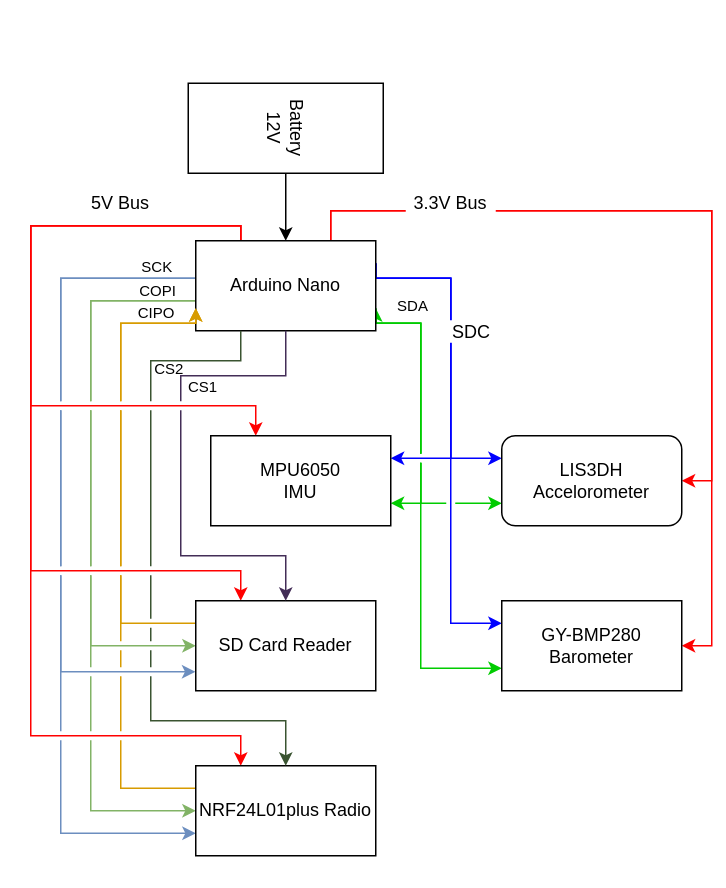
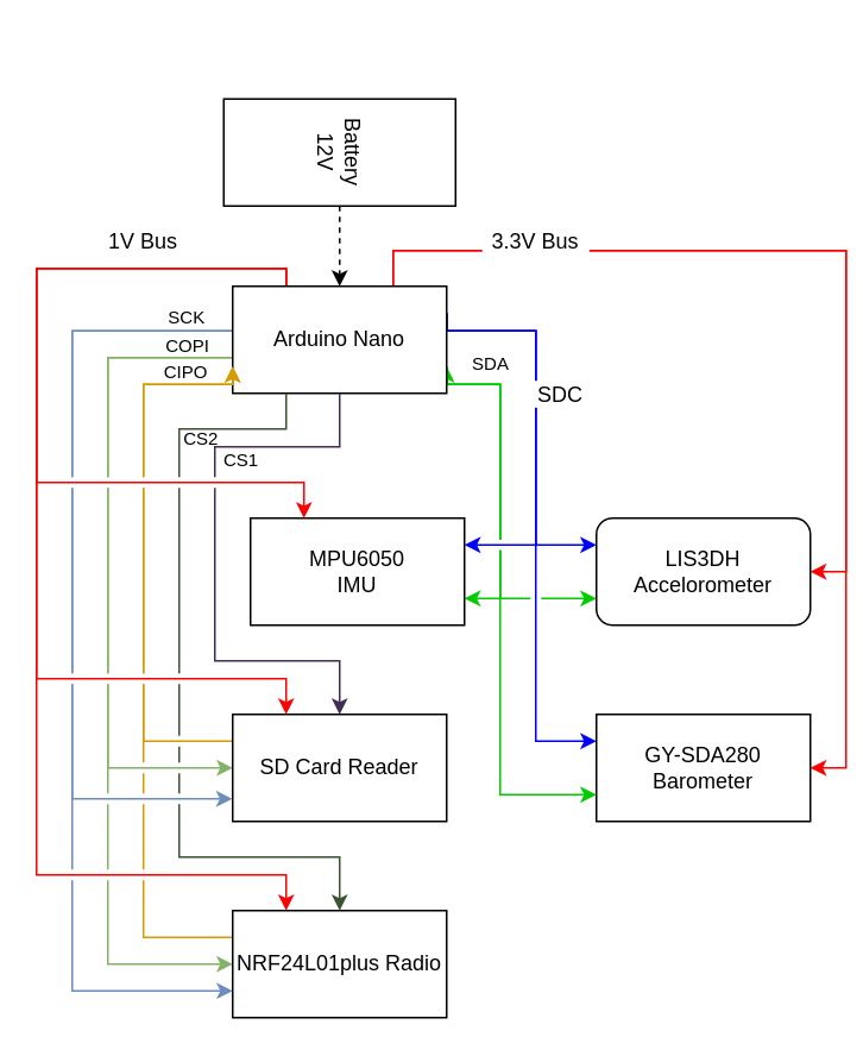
  <mxCell id="0" />
  <mxCell id="1" parent="0" />
  <mxCell id="2" style="edgeStyle=orthogonalEdgeStyle;rounded=0;sketch=0;jumpStyle=gap;orthogonalLoop=1;jettySize=auto;html=1;exitX=0.25;exitY=0;exitDx=0;exitDy=0;entryX=0.25;entryY=0;entryDx=0;entryDy=0;shadow=0;startArrow=none;startFill=0;fillColor=#f8cecc;gradientColor=#ea6b66;strokeColor=#FF0000;" edge="1" parent="1" source="19" target="24"><mxGeometry relative="1" as="geometry"><Array as="points"><mxPoint x="160" y="150" /><mxPoint x="20" y="150" /><mxPoint x="20" y="270" /><mxPoint x="170" y="270" /></Array></mxGeometry></mxCell>
  <mxCell id="3" style="edgeStyle=orthogonalEdgeStyle;rounded=0;sketch=0;jumpStyle=gap;orthogonalLoop=1;jettySize=auto;html=1;exitX=0.25;exitY=0;exitDx=0;exitDy=0;entryX=0.25;entryY=0;entryDx=0;entryDy=0;shadow=0;startArrow=none;startFill=0;fillColor=#f8cecc;gradientColor=#ea6b66;strokeColor=#FF0000;" edge="1" parent="1" source="19" target="21"><mxGeometry relative="1" as="geometry"><Array as="points"><mxPoint x="160" y="150" /><mxPoint x="20" y="150" /><mxPoint x="20" y="380" /><mxPoint x="160" y="380" /></Array></mxGeometry></mxCell>
  <mxCell id="4" style="edgeStyle=orthogonalEdgeStyle;rounded=0;sketch=0;jumpStyle=gap;orthogonalLoop=1;jettySize=auto;html=1;exitX=0.25;exitY=0;exitDx=0;exitDy=0;entryX=0.25;entryY=0;entryDx=0;entryDy=0;shadow=0;startArrow=none;startFill=0;fillColor=#f8cecc;gradientColor=#ea6b66;strokeColor=#FF0000;" edge="1" parent="1" source="19" target="23"><mxGeometry relative="1" as="geometry"><Array as="points"><mxPoint x="160" y="150" /><mxPoint x="20" y="150" /><mxPoint x="20" y="490" /><mxPoint x="160" y="490" /></Array></mxGeometry></mxCell>
  <mxCell id="5" style="edgeStyle=orthogonalEdgeStyle;rounded=0;sketch=0;jumpStyle=gap;orthogonalLoop=1;jettySize=auto;html=1;exitX=0;exitY=0.25;exitDx=0;exitDy=0;entryX=-0.002;entryY=0.789;entryDx=0;entryDy=0;entryPerimeter=0;shadow=0;fontSize=10;startArrow=none;startFill=0;fillColor=#dae8fc;gradientColor=#7ea6e0;strokeColor=#6c8ebf;" edge="1" parent="1" source="19" target="21"><mxGeometry relative="1" as="geometry"><Array as="points"><mxPoint x="40" y="185" /><mxPoint x="40" y="447" /></Array></mxGeometry></mxCell>
  <mxCell id="6" style="edgeStyle=orthogonalEdgeStyle;rounded=0;orthogonalLoop=1;jettySize=auto;html=1;exitX=0;exitY=0.25;exitDx=0;exitDy=0;entryX=0;entryY=0.75;entryDx=0;entryDy=0;jumpStyle=gap;fillColor=#dae8fc;gradientColor=#7ea6e0;strokeColor=#6c8ebf;" edge="1" parent="1" source="19" target="23"><mxGeometry relative="1" as="geometry"><Array as="points"><mxPoint x="40" y="185" /><mxPoint x="40" y="555" /></Array></mxGeometry></mxCell>
- <mxCell id="7" style="edgeStyle=orthogonalEdgeStyle;rounded=0;orthogonalLoop=1;jettySize=auto;html=1;exitX=1;exitY=0.5;exitDx=0;exitDy=0;entryX=0.5;entryY=0;entryDx=0;entryDy=0;" edge="1" parent="1" source="8" target="19"><mxGeometry relative="1" as="geometry" /></mxCell>
+ <mxCell id="7" style="edgeStyle=orthogonalEdgeStyle;rounded=0;orthogonalLoop=1;jettySize=auto;html=1;exitX=1;exitY=0.5;exitDx=0;exitDy=0;entryX=0.5;entryY=0;entryDx=0;entryDy=0;dashed=1;" edge="1" parent="1" source="8" target="19"><mxGeometry relative="1" as="geometry" /></mxCell>
  <mxCell id="8" value="Battery&lt;br&gt;12V" style="rounded=0;whiteSpace=wrap;html=1;rotation=90;" vertex="1" parent="1"><mxGeometry x="160" y="20" width="60" height="130" as="geometry" /></mxCell>
  <mxCell id="9" style="edgeStyle=orthogonalEdgeStyle;rounded=0;orthogonalLoop=1;jettySize=auto;html=1;exitX=0;exitY=0.5;exitDx=0;exitDy=0;entryX=0;entryY=0.5;entryDx=0;entryDy=0;jumpStyle=gap;fillColor=#d5e8d4;gradientColor=#97d077;strokeColor=#82b366;" edge="1" parent="1" source="19" target="23"><mxGeometry relative="1" as="geometry"><Array as="points"><mxPoint x="60" y="200" /><mxPoint x="60" y="540" /></Array></mxGeometry></mxCell>
  <mxCell id="10" style="edgeStyle=orthogonalEdgeStyle;rounded=0;orthogonalLoop=1;jettySize=auto;html=1;exitX=1;exitY=0.25;exitDx=0;exitDy=0;entryX=0;entryY=0.25;entryDx=0;entryDy=0;strokeColor=#0000FF;" edge="1" parent="1" source="19" target="25"><mxGeometry relative="1" as="geometry"><Array as="points"><mxPoint x="300" y="185" /><mxPoint x="300" y="305" /></Array></mxGeometry></mxCell>
  <mxCell id="11" style="edgeStyle=orthogonalEdgeStyle;rounded=0;sketch=0;jumpStyle=gap;orthogonalLoop=1;jettySize=auto;html=1;exitX=1;exitY=0.25;exitDx=0;exitDy=0;entryX=0;entryY=0.25;entryDx=0;entryDy=0;shadow=0;startArrow=none;startFill=0;strokeColor=#0000FF;" edge="1" parent="1" source="19" target="26"><mxGeometry relative="1" as="geometry"><Array as="points"><mxPoint x="300" y="185" /><mxPoint x="300" y="415" /></Array></mxGeometry></mxCell>
  <mxCell id="12" style="edgeStyle=orthogonalEdgeStyle;rounded=0;sketch=0;jumpStyle=gap;orthogonalLoop=1;jettySize=auto;html=1;exitX=1;exitY=0.25;exitDx=0;exitDy=0;entryX=1;entryY=0.25;entryDx=0;entryDy=0;shadow=0;startArrow=none;startFill=0;strokeColor=#0000FF;" edge="1" parent="1" source="19" target="24"><mxGeometry relative="1" as="geometry"><Array as="points"><mxPoint x="300" y="185" /><mxPoint x="300" y="305" /></Array></mxGeometry></mxCell>
  <mxCell id="13" style="edgeStyle=orthogonalEdgeStyle;rounded=0;sketch=0;jumpStyle=gap;orthogonalLoop=1;jettySize=auto;html=1;exitX=1;exitY=0.75;exitDx=0;exitDy=0;entryX=1;entryY=0.75;entryDx=0;entryDy=0;shadow=0;startArrow=none;startFill=0;strokeColor=#00CC00;" edge="1" parent="1" source="19" target="24"><mxGeometry relative="1" as="geometry"><Array as="points"><mxPoint x="280" y="215" /><mxPoint x="280" y="335" /></Array></mxGeometry></mxCell>
  <mxCell id="14" style="edgeStyle=orthogonalEdgeStyle;rounded=0;sketch=0;jumpStyle=gap;orthogonalLoop=1;jettySize=auto;html=1;exitX=1;exitY=0.75;exitDx=0;exitDy=0;entryX=0;entryY=0.75;entryDx=0;entryDy=0;shadow=0;startArrow=none;startFill=0;strokeColor=#00CC00;" edge="1" parent="1" source="19" target="25"><mxGeometry relative="1" as="geometry"><Array as="points"><mxPoint x="280" y="215" /><mxPoint x="280" y="335" /></Array></mxGeometry></mxCell>
  <mxCell id="15" style="edgeStyle=orthogonalEdgeStyle;rounded=0;sketch=0;jumpStyle=gap;orthogonalLoop=1;jettySize=auto;html=1;exitX=1;exitY=0.75;exitDx=0;exitDy=0;entryX=0;entryY=0.75;entryDx=0;entryDy=0;shadow=0;startArrow=classic;startFill=1;strokeColor=#00CC00;" edge="1" parent="1" source="19" target="26"><mxGeometry relative="1" as="geometry"><Array as="points"><mxPoint x="280" y="215" /><mxPoint x="280" y="445" /></Array></mxGeometry></mxCell>
  <mxCell id="16" style="edgeStyle=orthogonalEdgeStyle;rounded=0;sketch=0;jumpStyle=gap;orthogonalLoop=1;jettySize=auto;html=1;exitX=0.75;exitY=0;exitDx=0;exitDy=0;entryX=1;entryY=0.5;entryDx=0;entryDy=0;shadow=0;startArrow=none;startFill=0;fillColor=#f8cecc;gradientColor=#ea6b66;strokeColor=#FF0000;" edge="1" parent="1" source="19" target="25"><mxGeometry relative="1" as="geometry" /></mxCell>
  <mxCell id="17" style="edgeStyle=orthogonalEdgeStyle;rounded=0;sketch=0;jumpStyle=gap;orthogonalLoop=1;jettySize=auto;html=1;exitX=0.75;exitY=0;exitDx=0;exitDy=0;entryX=1;entryY=0.5;entryDx=0;entryDy=0;shadow=0;startArrow=none;startFill=0;fillColor=#f8cecc;gradientColor=#ea6b66;strokeColor=#FF0000;" edge="1" parent="1" source="19" target="26"><mxGeometry relative="1" as="geometry" /></mxCell>
  <mxCell id="18" style="edgeStyle=orthogonalEdgeStyle;rounded=0;sketch=0;jumpStyle=gap;orthogonalLoop=1;jettySize=auto;html=1;exitX=0;exitY=0.5;exitDx=0;exitDy=0;entryX=0;entryY=0.5;entryDx=0;entryDy=0;shadow=0;fontSize=10;startArrow=none;startFill=0;fillColor=#d5e8d4;gradientColor=#97d077;strokeColor=#82b366;" edge="1" parent="1" source="19" target="21"><mxGeometry relative="1" as="geometry"><Array as="points"><mxPoint x="60" y="200" /><mxPoint x="60" y="430" /></Array></mxGeometry></mxCell>
  <mxCell id="19" value="Arduino Nano" style="rounded=0;whiteSpace=wrap;html=1;" vertex="1" parent="1"><mxGeometry x="130" y="160" width="120" height="60" as="geometry" /></mxCell>
  <mxCell id="20" style="edgeStyle=orthogonalEdgeStyle;rounded=0;sketch=0;jumpStyle=gap;orthogonalLoop=1;jettySize=auto;html=1;exitX=0;exitY=0.25;exitDx=0;exitDy=0;entryX=0;entryY=0.75;entryDx=0;entryDy=0;shadow=0;fontSize=10;startArrow=none;startFill=0;fillColor=#ffcd28;gradientColor=#ffa500;strokeColor=#d79b00;" edge="1" parent="1" source="21" target="19"><mxGeometry relative="1" as="geometry"><Array as="points"><mxPoint x="80" y="415" /><mxPoint x="80" y="215" /></Array></mxGeometry></mxCell>
  <mxCell id="21" value="SD Card Reader" style="rounded=0;whiteSpace=wrap;html=1;" vertex="1" parent="1"><mxGeometry x="130" y="400" width="120" height="60" as="geometry" /></mxCell>
  <mxCell id="22" style="edgeStyle=orthogonalEdgeStyle;rounded=0;orthogonalLoop=1;jettySize=auto;html=1;exitX=0;exitY=0.25;exitDx=0;exitDy=0;entryX=0;entryY=0.75;entryDx=0;entryDy=0;jumpStyle=gap;fillColor=#ffcd28;gradientColor=#ffa500;strokeColor=#d79b00;" edge="1" parent="1" source="23" target="19"><mxGeometry relative="1" as="geometry"><Array as="points"><mxPoint x="80" y="525" /><mxPoint x="80" y="215" /></Array></mxGeometry></mxCell>
  <mxCell id="23" value="NRF24L01plus Radio" style="rounded=0;whiteSpace=wrap;html=1;" vertex="1" parent="1"><mxGeometry x="130" y="510" width="120" height="60" as="geometry" /></mxCell>
  <mxCell id="24" value="MPU6050&lt;br&gt;IMU" style="rounded=0;whiteSpace=wrap;html=1;" vertex="1" parent="1"><mxGeometry x="140" y="290" width="120" height="60" as="geometry" /></mxCell>
  <mxCell id="25" value="LIS3DH&lt;br&gt;Accelorometer" style="whiteSpace=wrap;html=1;rounded=1;" vertex="1" parent="1"><mxGeometry x="334" y="290" width="120" height="60" as="geometry" /></mxCell>
- <mxCell id="26" value="GY-BMP280&lt;br&gt;Barometer" style="rounded=0;whiteSpace=wrap;html=1;" vertex="1" parent="1"><mxGeometry x="334" y="400" width="120" height="60" as="geometry" /></mxCell>
+ <mxCell id="26" value="GY-SDA280&lt;br&gt;Barometer" style="rounded=0;whiteSpace=wrap;html=1;" vertex="1" parent="1"><mxGeometry x="334" y="400" width="120" height="60" as="geometry" /></mxCell>
  <mxCell id="27" value="&lt;font style=&quot;font-size: 10px&quot;&gt;SDA&lt;br&gt;&lt;/font&gt;" style="text;html=1;strokeColor=none;fillColor=default;align=center;verticalAlign=middle;whiteSpace=wrap;rounded=0;" vertex="1" parent="1"><mxGeometry x="260" y="193" width="30" height="20" as="geometry" /></mxCell>
  <mxCell id="28" value="SDC" style="text;html=1;strokeColor=none;fillColor=default;align=center;verticalAlign=middle;whiteSpace=wrap;rounded=0;" vertex="1" parent="1"><mxGeometry x="299" y="213" width="30" height="15" as="geometry" /></mxCell>
- <mxCell id="29" value="5V Bus" style="text;html=1;strokeColor=none;fillColor=default;align=center;verticalAlign=middle;whiteSpace=wrap;rounded=0;" vertex="1" parent="1"><mxGeometry x="50" y="125" width="60" height="20" as="geometry" /></mxCell>
+ <mxCell id="29" value="1V Bus" style="text;html=1;strokeColor=none;fillColor=default;align=center;verticalAlign=middle;whiteSpace=wrap;rounded=0;" vertex="1" parent="1"><mxGeometry x="50" y="125" width="60" height="20" as="geometry" /></mxCell>
  <mxCell id="30" value="3.3V Bus" style="text;html=1;strokeColor=none;fillColor=default;align=center;verticalAlign=middle;whiteSpace=wrap;rounded=0;" vertex="1" parent="1"><mxGeometry x="270" y="125" width="60" height="20" as="geometry" /></mxCell>
  <mxCell id="31" value="&lt;font style=&quot;font-size: 10px&quot;&gt;CIPO&lt;br&gt;&lt;/font&gt;" style="text;html=1;strokeColor=none;fillColor=default;align=center;verticalAlign=middle;whiteSpace=wrap;rounded=0;" vertex="1" parent="1"><mxGeometry x="89" y="202" width="30" height="11.5" as="geometry" /></mxCell>
  <mxCell id="32" value="&lt;font style=&quot;font-size: 10px&quot;&gt;COPI&lt;br&gt;&lt;/font&gt;" style="text;html=1;strokeColor=none;fillColor=default;align=center;verticalAlign=middle;whiteSpace=wrap;rounded=0;" vertex="1" parent="1"><mxGeometry x="90" y="188" width="30" height="10" as="geometry" /></mxCell>
  <mxCell id="33" value="&lt;font style=&quot;font-size: 10px&quot;&gt;SCK&lt;br&gt;&lt;/font&gt;" style="text;html=1;strokeColor=none;fillColor=default;align=center;verticalAlign=middle;whiteSpace=wrap;rounded=0;" vertex="1" parent="1"><mxGeometry x="91.5" y="171" width="25" height="12" as="geometry" /></mxCell>
  <mxCell id="34" value="&lt;font style=&quot;font-size: 10px&quot;&gt;CS1&lt;br&gt;&lt;/font&gt;" style="text;html=1;strokeColor=none;fillColor=default;align=center;verticalAlign=middle;whiteSpace=wrap;rounded=0;" vertex="1" parent="1"><mxGeometry x="122" y="252" width="26" height="9" as="geometry" /></mxCell>
  <mxCell id="35" value="&lt;font style=&quot;font-size: 10px&quot;&gt;CS2&lt;br&gt;&lt;/font&gt;" style="text;html=1;strokeColor=none;fillColor=default;align=center;verticalAlign=middle;whiteSpace=wrap;rounded=0;" vertex="1" parent="1"><mxGeometry x="103" y="241" width="19" height="8" as="geometry" /></mxCell>
  <mxCell id="36" style="edgeStyle=orthogonalEdgeStyle;rounded=0;sketch=0;jumpStyle=gap;orthogonalLoop=1;jettySize=auto;html=1;exitX=0.25;exitY=1;exitDx=0;exitDy=0;entryX=0.5;entryY=0;entryDx=0;entryDy=0;shadow=0;fontSize=10;startArrow=none;startFill=0;strokeColor=#3A5431;fillColor=#6d8764;" edge="1" parent="1" source="19" target="23"><mxGeometry relative="1" as="geometry"><Array as="points"><mxPoint x="160" y="240" /><mxPoint x="100" y="240" /><mxPoint x="100" y="480" /><mxPoint x="190" y="480" /></Array></mxGeometry></mxCell>
  <mxCell id="37" style="edgeStyle=orthogonalEdgeStyle;rounded=0;sketch=0;jumpStyle=gap;orthogonalLoop=1;jettySize=auto;html=1;exitX=0.5;exitY=1;exitDx=0;exitDy=0;shadow=0;fontSize=10;startArrow=none;startFill=0;strokeColor=#432D57;fillColor=#76608a;entryX=0.5;entryY=0;entryDx=0;entryDy=0;" edge="1" parent="1" source="19" target="21"><mxGeometry relative="1" as="geometry"><mxPoint x="200" y="270" as="targetPoint" /><Array as="points"><mxPoint x="190" y="250" /><mxPoint x="120" y="250" /><mxPoint x="120" y="370" /><mxPoint x="190" y="370" /></Array></mxGeometry></mxCell>
